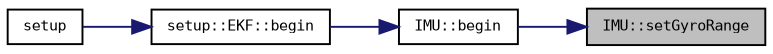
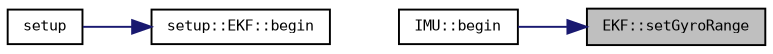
  digraph {
    rankdir=RL
    node [color=black fontname=DejaVuSansMono fontsize=8 shape=record]
    edge [color=midnightblue dir=back fontname=DejaVuSansMono fontsize=8 labelfontname=DejaVuSansMono labelfontsize=8 style=solid]
-   n1 [fillcolor=grey75 fontcolor=black height=0.2 label="IMU::setGyroRange" style=filled width=0.4]
+   n1 [fillcolor=grey75 fontcolor=black height=0.2 label="EKF::setGyroRange" style=filled width=0.4]
    n2 [height=0.2 label="IMU::begin" width=0.4]
    n3 [height=0.2 label="setup::EKF::begin" width=0.4]
    n4 [height=0.2 label=setup width=0.4]
    n1 -> n2
-   n2 -> n3
    n3 -> n4
  }
